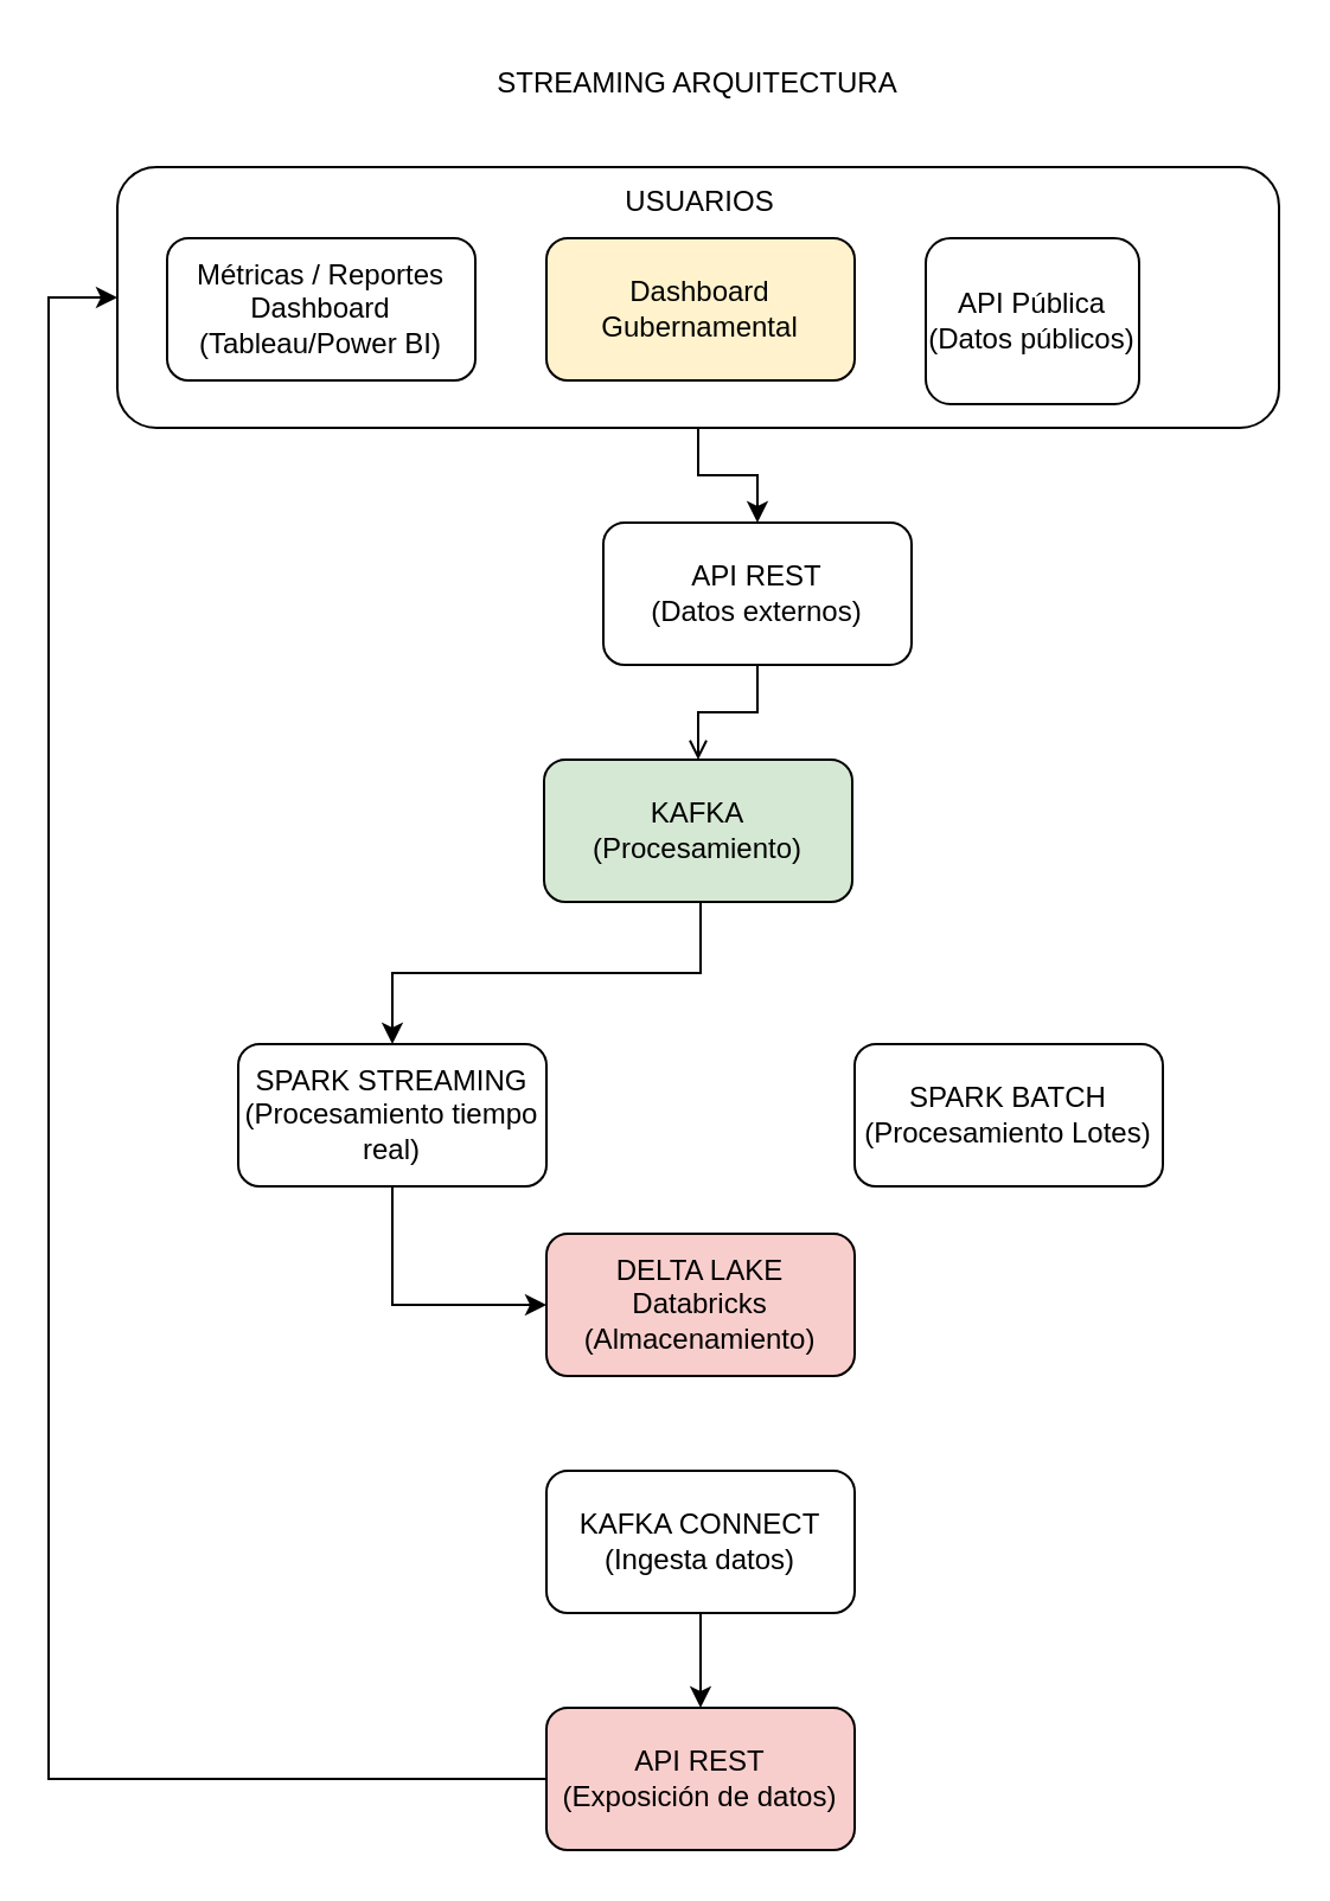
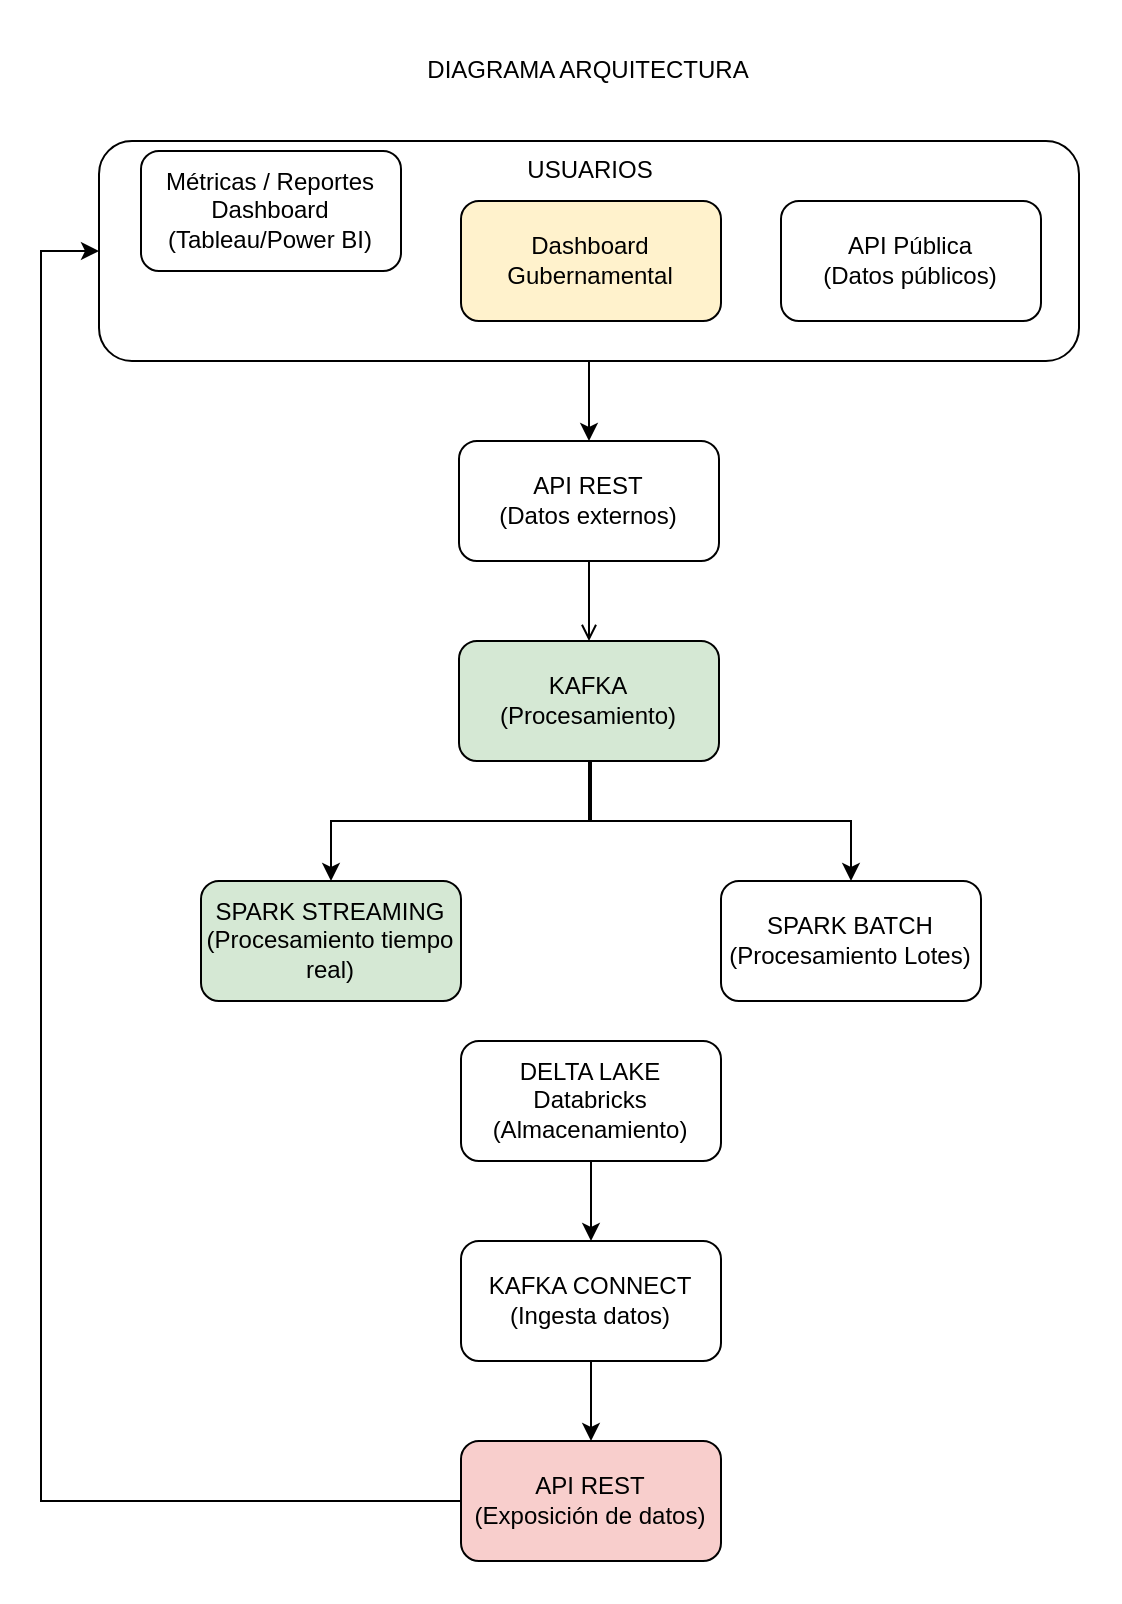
  <mxCell id="0" />
  <mxCell id="1" parent="0" />
  <mxCell id="2" style="edgeStyle=orthogonalEdgeStyle;rounded=0;orthogonalLoop=1;jettySize=auto;html=1;entryX=0.5;entryY=0;entryDx=0;entryDy=0;" edge="1" parent="1" source="3" target="5"><mxGeometry relative="1" as="geometry" /></mxCell>
  <mxCell id="3" value="" style="rounded=1;whiteSpace=wrap;html=1;" vertex="1" parent="1"><mxGeometry x="49" y="70" width="490" height="110" as="geometry" /></mxCell>
  <mxCell id="4" style="edgeStyle=orthogonalEdgeStyle;rounded=0;orthogonalLoop=1;jettySize=auto;html=1;endArrow=open;" edge="1" parent="1" source="5" target="16"><mxGeometry relative="1" as="geometry" /></mxCell>
- <mxCell id="5" value="API REST&lt;div&gt;(Datos externos)&lt;/div&gt;" style="rounded=1;whiteSpace=wrap;html=1;" vertex="1" parent="1"><mxGeometry x="254" y="220" width="130" height="60" as="geometry" /></mxCell>
- <mxCell id="6" value="" style="edgeStyle=orthogonalEdgeStyle;rounded=0;orthogonalLoop=1;jettySize=auto;html=1;entryX=0;entryY=0.5;entryDx=0;entryDy=0;" edge="1" parent="1" source="7" target="9"><mxGeometry relative="1" as="geometry" /></mxCell>
- <mxCell id="7" value="SPARK STREAMING&lt;div&gt;(Procesamiento tiempo real)&lt;/div&gt;" style="rounded=1;whiteSpace=wrap;html=1;" vertex="1" parent="1"><mxGeometry x="100" y="440" width="130" height="60" as="geometry" /></mxCell>
- <mxCell id="9" value="DELTA LAKE&lt;div&gt;Databricks&lt;br&gt;&lt;div&gt;(Almacenamiento)&lt;/div&gt;&lt;/div&gt;" style="rounded=1;whiteSpace=wrap;html=1;fillColor=#f8cecc;" vertex="1" parent="1"><mxGeometry x="230" y="520" width="130" height="60" as="geometry" /></mxCell>
+ <mxCell id="5" value="API REST&lt;div&gt;(Datos externos)&lt;/div&gt;" style="rounded=1;whiteSpace=wrap;html=1;" vertex="1" parent="1"><mxGeometry x="229" y="220" width="130" height="60" as="geometry" /></mxCell>
+ <mxCell id="7" value="SPARK STREAMING&lt;div&gt;(Procesamiento tiempo real)&lt;/div&gt;" style="rounded=1;whiteSpace=wrap;html=1;fillColor=#d5e8d4;" vertex="1" parent="1"><mxGeometry x="100" y="440" width="130" height="60" as="geometry" /></mxCell>
+ <mxCell id="8" style="edgeStyle=orthogonalEdgeStyle;rounded=0;orthogonalLoop=1;jettySize=auto;html=1;entryX=0.5;entryY=0;entryDx=0;entryDy=0;" edge="1" parent="1" source="9" target="19"><mxGeometry relative="1" as="geometry" /></mxCell>
+ <mxCell id="9" value="DELTA LAKE&lt;div&gt;Databricks&lt;br&gt;&lt;div&gt;(Almacenamiento)&lt;/div&gt;&lt;/div&gt;" style="rounded=1;whiteSpace=wrap;html=1;" vertex="1" parent="1"><mxGeometry x="230" y="520" width="130" height="60" as="geometry" /></mxCell>
  <mxCell id="10" style="edgeStyle=orthogonalEdgeStyle;rounded=0;orthogonalLoop=1;jettySize=auto;html=1;entryX=0;entryY=0.5;entryDx=0;entryDy=0;exitX=0;exitY=0.5;exitDx=0;exitDy=0;" edge="1" parent="1" source="11" target="3"><mxGeometry relative="1" as="geometry"><Array as="points"><mxPoint x="20" y="750" /><mxPoint x="20" y="125" /></Array></mxGeometry></mxCell>
  <mxCell id="11" value="API REST&lt;div&gt;(Exposición de datos)&lt;/div&gt;" style="rounded=1;whiteSpace=wrap;html=1;fillColor=#f8cecc;" vertex="1" parent="1"><mxGeometry x="230" y="720" width="130" height="60" as="geometry" /></mxCell>
- <mxCell id="12" value="STREAMING ARQUITECTURA" style="text;html=1;align=center;verticalAlign=middle;whiteSpace=wrap;rounded=0;" vertex="1" parent="1"><mxGeometry x="194" y="20" width="200" height="30" as="geometry" /></mxCell>
- <mxCell id="13" value="&lt;div&gt;Métricas / Reportes&lt;/div&gt;&lt;div&gt;Dashboard&lt;br&gt;&lt;/div&gt;&lt;div&gt;(Tableau/Power BI)&lt;/div&gt;" style="rounded=1;whiteSpace=wrap;html=1;" vertex="1" parent="1"><mxGeometry x="70" y="100" width="130" height="60" as="geometry" /></mxCell>
+ <mxCell id="12" value="DIAGRAMA ARQUITECTURA" style="text;html=1;align=center;verticalAlign=middle;whiteSpace=wrap;rounded=0;" vertex="1" parent="1"><mxGeometry x="194" y="20" width="200" height="30" as="geometry" /></mxCell>
+ <mxCell id="13" value="&lt;div&gt;Métricas / Reportes&lt;/div&gt;&lt;div&gt;Dashboard&lt;br&gt;&lt;/div&gt;&lt;div&gt;(Tableau/Power BI)&lt;/div&gt;" style="rounded=1;whiteSpace=wrap;html=1;" vertex="1" parent="1"><mxGeometry x="70" y="75" width="130" height="60" as="geometry" /></mxCell>
+ <mxCell id="14" style="edgeStyle=orthogonalEdgeStyle;rounded=0;orthogonalLoop=1;jettySize=auto;html=1;entryX=0.5;entryY=0;entryDx=0;entryDy=0;exitX=0.5;exitY=1;exitDx=0;exitDy=0;" edge="1" parent="1" source="16" target="17"><mxGeometry relative="1" as="geometry"><mxPoint x="294" y="400" as="sourcePoint" /><Array as="points"><mxPoint x="294" y="410" /><mxPoint x="425" y="410" /></Array></mxGeometry></mxCell>
  <mxCell id="15" style="edgeStyle=orthogonalEdgeStyle;rounded=0;orthogonalLoop=1;jettySize=auto;html=1;entryX=0.5;entryY=0;entryDx=0;entryDy=0;" edge="1" parent="1" source="16" target="7"><mxGeometry relative="1" as="geometry"><Array as="points"><mxPoint x="295" y="410" /><mxPoint x="165" y="410" /></Array></mxGeometry></mxCell>
  <mxCell id="16" value="&lt;div&gt;KAFKA&lt;/div&gt;&lt;div&gt;(Procesamiento)&lt;/div&gt;" style="rounded=1;whiteSpace=wrap;html=1;fillColor=#d5e8d4;" vertex="1" parent="1"><mxGeometry x="229" y="320" width="130" height="60" as="geometry" /></mxCell>
  <mxCell id="17" value="SPARK BATCH&lt;div&gt;(Procesamiento Lotes)&lt;/div&gt;" style="rounded=1;whiteSpace=wrap;html=1;" vertex="1" parent="1"><mxGeometry x="360" y="440" width="130" height="60" as="geometry" /></mxCell>
  <mxCell id="18" style="edgeStyle=orthogonalEdgeStyle;rounded=0;orthogonalLoop=1;jettySize=auto;html=1;" edge="1" parent="1" source="19"><mxGeometry relative="1" as="geometry"><mxPoint x="295" y="720" as="targetPoint" /></mxGeometry></mxCell>
  <mxCell id="19" value="KAFKA CONNECT&lt;div&gt;(Ingesta datos)&lt;/div&gt;" style="rounded=1;whiteSpace=wrap;html=1;" vertex="1" parent="1"><mxGeometry x="230" y="620" width="130" height="60" as="geometry" /></mxCell>
  <mxCell id="20" value="&lt;div&gt;Dashboard Gubernamental&lt;/div&gt;" style="rounded=1;whiteSpace=wrap;html=1;fillColor=#fff2cc;" vertex="1" parent="1"><mxGeometry x="230" y="100" width="130" height="60" as="geometry" /></mxCell>
- <mxCell id="21" value="&lt;div&gt;API Pública&lt;br&gt;&lt;/div&gt;&lt;div&gt;(Datos públicos)&lt;/div&gt;" style="rounded=1;whiteSpace=wrap;html=1;" vertex="1" parent="1"><mxGeometry x="390" y="100" width="90" height="70" as="geometry" /></mxCell>
+ <mxCell id="21" value="&lt;div&gt;API Pública&lt;br&gt;&lt;/div&gt;&lt;div&gt;(Datos públicos)&lt;/div&gt;" style="rounded=1;whiteSpace=wrap;html=1;" vertex="1" parent="1"><mxGeometry x="390" y="100" width="130" height="60" as="geometry" /></mxCell>
  <mxCell id="22" value="USUARIOS" style="text;html=1;align=center;verticalAlign=middle;whiteSpace=wrap;rounded=0;" vertex="1" parent="1"><mxGeometry x="265" y="70" width="60" height="30" as="geometry" /></mxCell>
